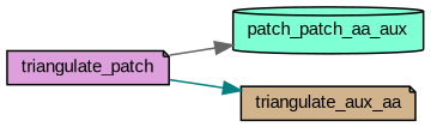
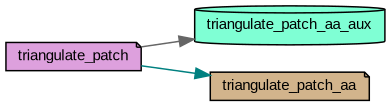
  digraph {
    fontname="Liberation Sans"
    rankdir=RL
    node [color=black fontname="Liberation Sans" fontsize=10 shape=note style=filled]
    edge [dir=back fontname="Liberation Sans" fontsize=10 labelfontname=Helvetica labelfontsize=10 style=solid]
-   n1 [fillcolor=aquamarine fontcolor=black height=0.2 label=patch_patch_aa_aux shape=cylinder width=0.4]
+   n1 [fillcolor=aquamarine fontcolor=black height=0.2 label=triangulate_patch_aa_aux shape=cylinder width=0.4]
    n2 [fillcolor=plum height=0.2 label=triangulate_patch width=0.4]
-   n3 [fillcolor=tan height=0.2 label=triangulate_aux_aa width=0.4]
+   n3 [fillcolor=tan height=0.2 label=triangulate_patch_aa width=0.4]
    n1 -> n2 [color=gray40]
    n3 -> n2 [color=teal]
  }
